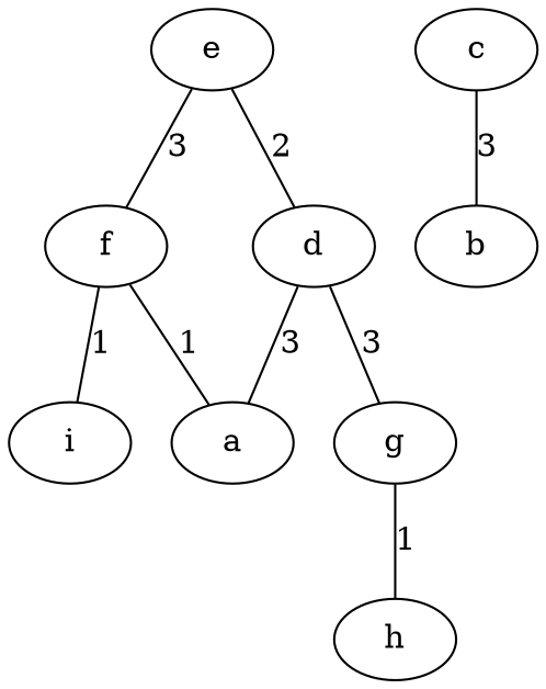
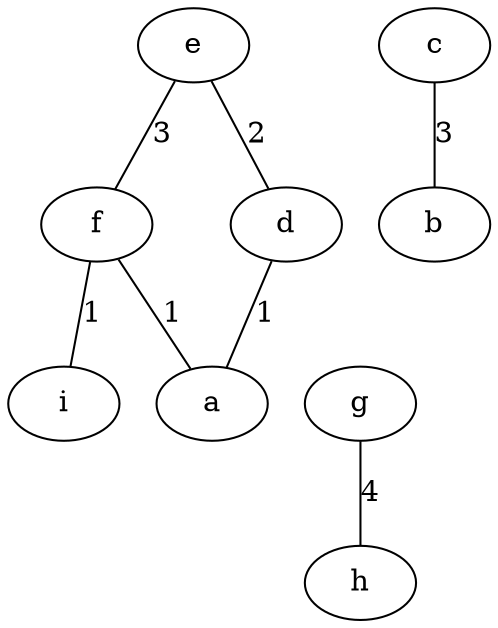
  strict graph {
    edge [weight=2]
    e
    f
    d
    i
    a
    g
    c
    b
    h
    e -- f [label=3]
    e -- d [label=2]
    f -- i [label=1 weight=3]
    f -- a [label=1 weight=1]
-   d -- a [label=3 weight=1]
-   d -- g [label=3 weight=3]
-   g -- h [label=1 weight=4]
+   d -- a [label=1 weight=1]
+   g -- h [label=4 weight=4]
    c -- b [label=3 weight=4]
  }
